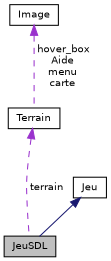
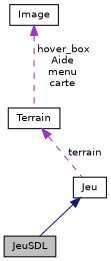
  digraph {
    node [color=black fillcolor=white fontname=Helvetica fontsize=10 shape=record style=filled]
    edge [color=darkorchid3 dir=back fontname=Helvetica fontsize=10 labelfontname=Helvetica labelfontsize=10 style=dashed]
    n1 [fillcolor=grey75 fontcolor=black height=0.2 label=JeuSDL width=0.4]
    n2 [height=0.2 label=Jeu width=0.4]
    n3 [height=0.2 label=Terrain width=0.4]
    n4 [height=0.2 label=Image width=0.4]
    n2 -> n1 [color=midnightblue style=solid]
-   n3 -> n1 [label=" terrain"]
+   n3 -> n2 [label=" terrain"]
    n4 -> n3 [label=" hover_box\nAide\nmenu\ncarte"]
  }
